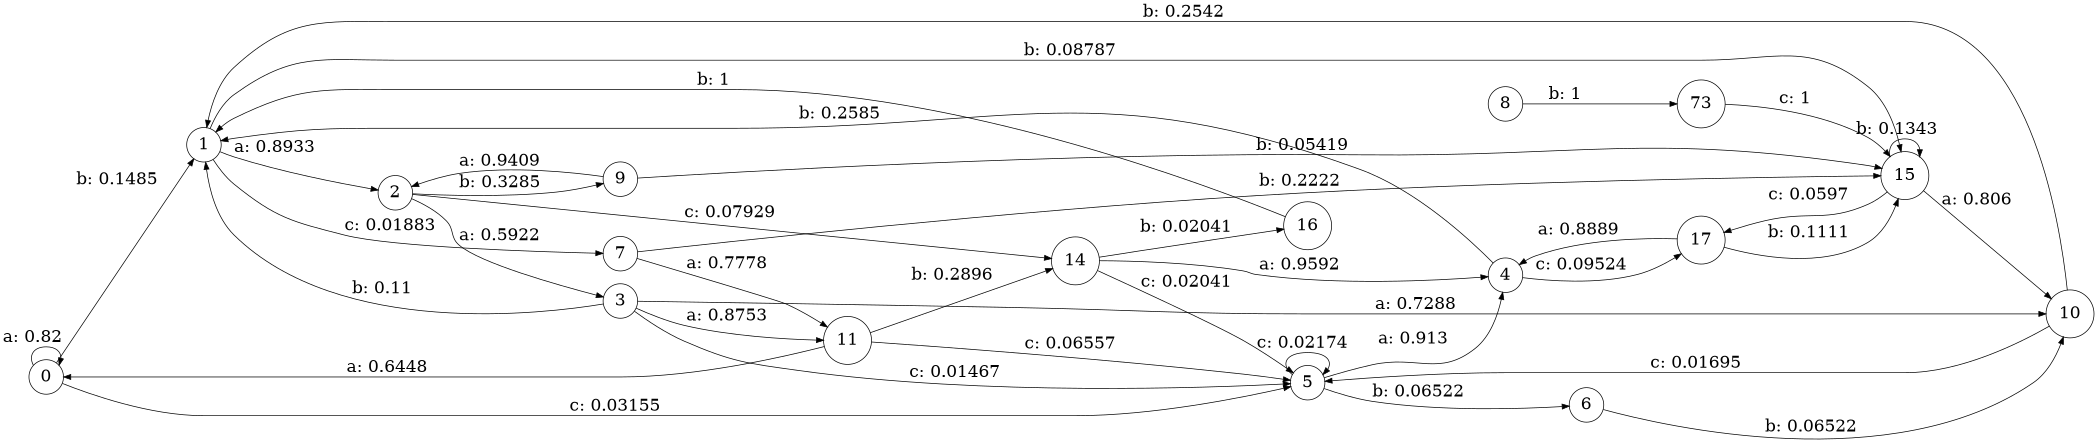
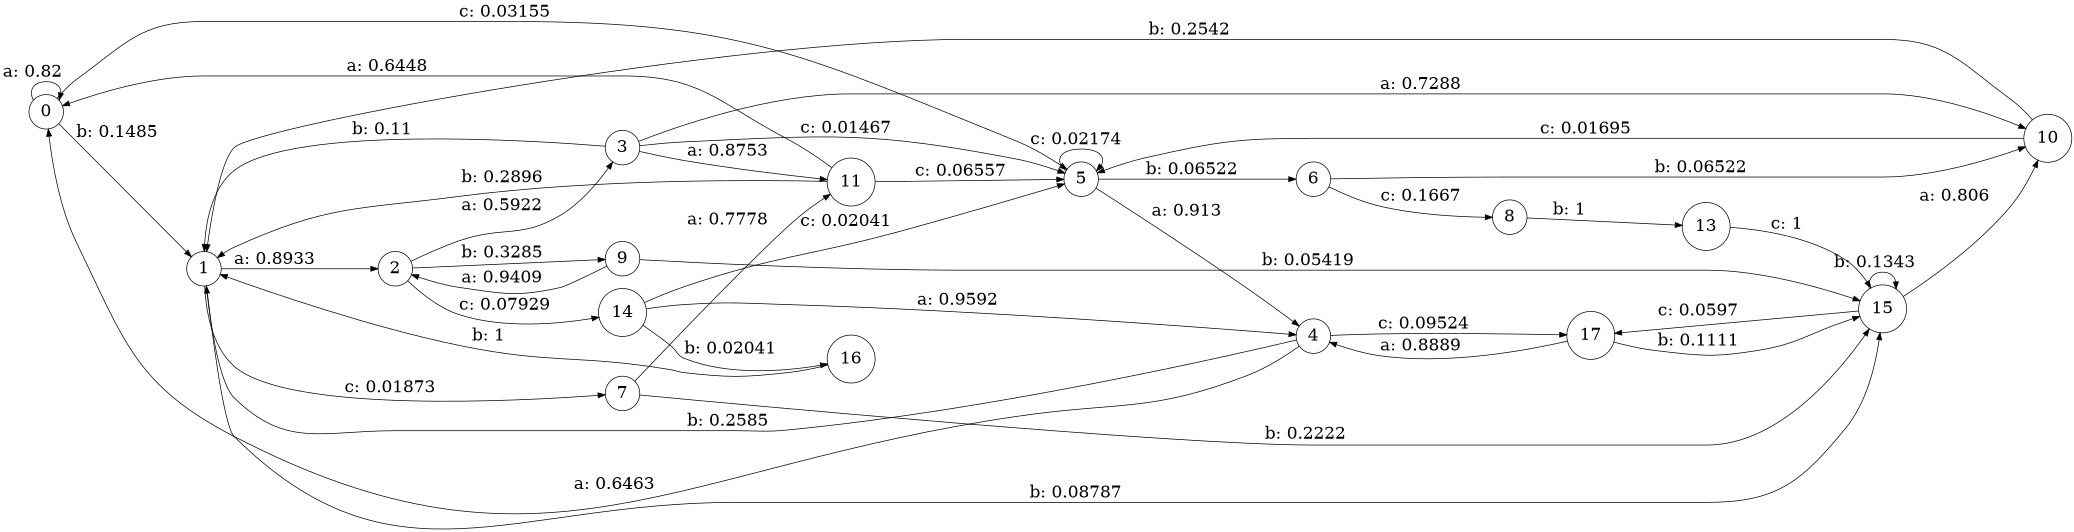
  digraph {
    rankdir=LR
    node [fontsize=24 shape=circle]
    edge [fontsize=24]
    0
    1
    5
    2
    15
    7
    4
    6
    3
    9
    14
    17
    10
    11
    8
    16
-   13 [label=73]
+   13
    0 -> 0 [label="a: 0.82     "]
    0 -> 1 [label="b: 0.1485   "]
    0 -> 5 [label="c: 0.03155  "]
    1 -> 2 [label="a: 0.8933   "]
    1 -> 15 [label="b: 0.08787  "]
-   1 -> 7 [label="c: 0.01883  "]
+   1 -> 7 [label="c: 0.01873  "]
    5 -> 5 [label="c: 0.02174  "]
    5 -> 4 [label="a: 0.913    "]
    5 -> 6 [label="b: 0.06522  "]
    2 -> 3 [label="a: 0.5922   "]
    2 -> 9 [label="b: 0.3285   "]
    2 -> 14 [label="c: 0.07929  "]
    15 -> 15 [label="b: 0.1343   "]
    15 -> 17 [label="c: 0.0597   "]
    15 -> 10 [label="a: 0.806    "]
    7 -> 15 [label="b: 0.2222   "]
    7 -> 11 [label="a: 0.7778   "]
+   4 -> 0 [label="a: 0.6463   "]
    4 -> 1 [label="b: 0.2585   "]
    4 -> 17 [label="c: 0.09524  "]
    6 -> 10 [label="b: 0.06522  "]
+   6 -> 8 [label="c: 0.1667   "]
    3 -> 1 [label="b: 0.11     "]
    3 -> 5 [label="c: 0.01467  "]
    3 -> 10 [label="a: 0.7288   "]
    3 -> 11 [label="a: 0.8753   "]
    9 -> 2 [label="a: 0.9409   "]
    9 -> 15 [label="b: 0.05419  "]
    14 -> 5 [label="c: 0.02041  "]
    14 -> 4 [label="a: 0.9592   "]
    14 -> 16 [label="b: 0.02041  "]
    17 -> 15 [label="b: 0.1111   "]
    17 -> 4 [label="a: 0.8889   "]
    10 -> 1 [label="b: 0.2542   "]
    10 -> 5 [label="c: 0.01695  "]
    11 -> 0 [label="a: 0.6448   "]
-   11 -> 14 [label="b: 0.2896   "]
+   11 -> 1 [label="b: 0.2896   "]
    11 -> 5 [label="c: 0.06557  "]
    8 -> 13 [label="b: 1        "]
    16 -> 1 [label="b: 1        "]
    13 -> 15 [label="c: 1        "]
  }
